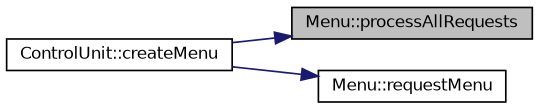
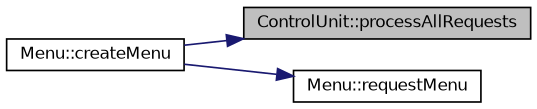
  digraph {
    rankdir=RL
    node [color=black fillcolor=white fontname=Helvetica fontsize=10 shape=record style=filled]
    edge [color=midnightblue dir=back fontname=Helvetica fontsize=10 labelfontname=Helvetica labelfontsize=10 style=solid]
-   n1 [fillcolor=grey75 fontcolor=black height=0.2 label="Menu::processAllRequests" width=0.4]
-   n2 [height=0.2 label="ControlUnit::createMenu" width=0.4]
+   n1 [fillcolor=grey75 fontcolor=black height=0.2 label="ControlUnit::processAllRequests" width=0.4]
+   n2 [height=0.2 label="Menu::createMenu" width=0.4]
    n3 [height=0.2 label="Menu::requestMenu" width=0.4]
    n1 -> n2
    n3 -> n2
  }
